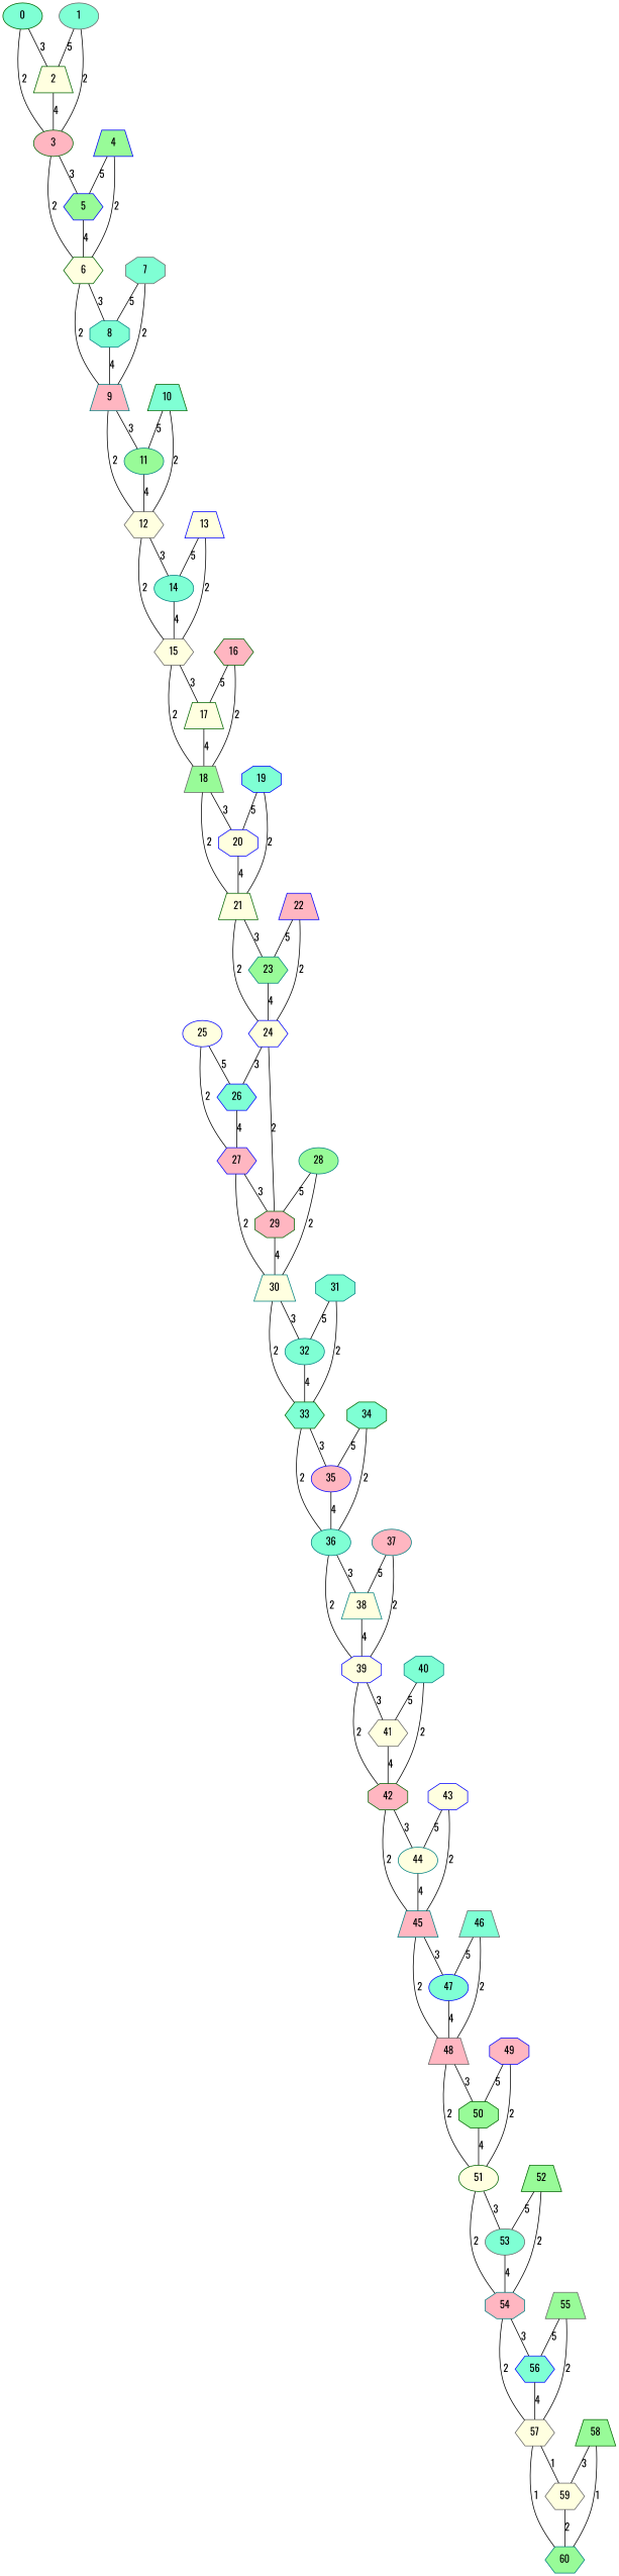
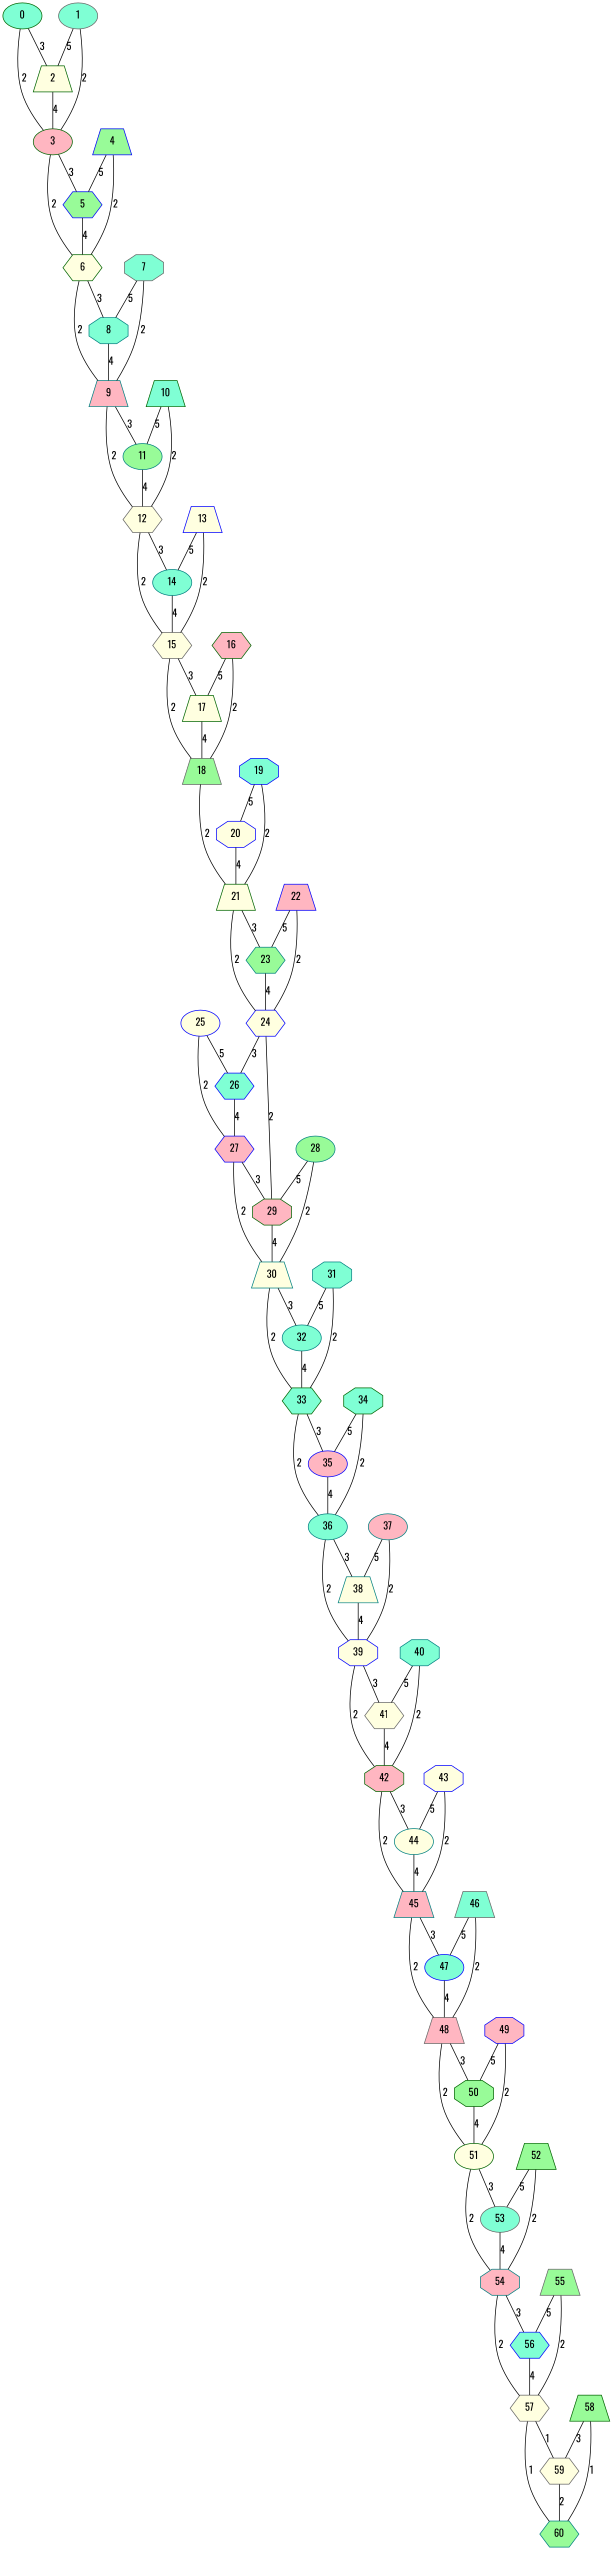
  graph {
    fontname=Oswald
    node [color=teal fillcolor=lightyellow fontname=Oswald shape=trapezium style=filled]
    edge [fontname=Oswald]
    0 [color=darkgreen fillcolor=aquamarine shape=ellipse]
    2 [color=darkgreen]
    3 [color=darkgreen fillcolor=lightpink shape=ellipse]
    5 [color=blue fillcolor=palegreen shape=hexagon]
    6 [color=darkgreen shape=hexagon]
    8 [fillcolor=aquamarine shape=octagon]
    9 [fillcolor=lightpink]
    1 [color=gray40 fillcolor=aquamarine shape=ellipse]
    11 [fillcolor=palegreen shape=ellipse]
    12 [color=gray40 shape=hexagon]
    4 [color=blue fillcolor=palegreen]
    14 [fillcolor=aquamarine shape=ellipse]
    15 [color=gray40 shape=hexagon]
    7 [color=gray40 fillcolor=aquamarine shape=octagon]
    17 [color=darkgreen]
    18 [color=gray40 fillcolor=palegreen]
    10 [color=darkgreen fillcolor=aquamarine]
    20 [color=blue shape=octagon]
    21 [color=darkgreen]
    13 [color=blue]
    23 [fillcolor=palegreen shape=hexagon]
    24 [color=blue shape=hexagon]
    16 [color=darkgreen fillcolor=lightpink shape=hexagon]
    26 [color=blue fillcolor=aquamarine shape=hexagon]
    29 [color=darkgreen fillcolor=lightpink shape=octagon]
    19 [color=blue fillcolor=aquamarine shape=octagon]
    27 [color=blue fillcolor=lightpink shape=hexagon]
    30
    22 [color=blue fillcolor=lightpink]
    32 [fillcolor=aquamarine shape=ellipse]
    33 [color=darkgreen fillcolor=aquamarine shape=hexagon]
    25 [color=blue shape=ellipse]
    35 [color=blue fillcolor=lightpink shape=ellipse]
    36 [fillcolor=aquamarine shape=ellipse]
    28 [fillcolor=palegreen shape=ellipse]
    38
    39 [color=blue shape=octagon]
    31 [fillcolor=aquamarine shape=octagon]
    41 [color=gray40 shape=hexagon]
    42 [color=darkgreen fillcolor=lightpink shape=octagon]
    34 [color=darkgreen fillcolor=aquamarine shape=octagon]
    44 [shape=ellipse]
    45 [fillcolor=lightpink]
    37 [fillcolor=lightpink shape=ellipse]
    47 [color=blue fillcolor=aquamarine shape=ellipse]
    48 [color=gray40 fillcolor=lightpink]
    40 [fillcolor=aquamarine shape=octagon]
    50 [color=darkgreen fillcolor=palegreen shape=octagon]
    51 [color=darkgreen shape=ellipse]
    43 [color=blue shape=octagon]
    53 [color=gray40 fillcolor=aquamarine shape=ellipse]
    54 [fillcolor=lightpink shape=octagon]
    46 [color=gray40 fillcolor=aquamarine]
    56 [color=blue fillcolor=aquamarine shape=hexagon]
    57 [color=gray40 shape=hexagon]
    49 [color=blue fillcolor=lightpink shape=octagon]
    59 [color=gray40 shape=hexagon]
    60 [fillcolor=palegreen shape=hexagon]
    52 [color=darkgreen fillcolor=palegreen]
    55 [color=gray40 fillcolor=palegreen]
    58 [color=darkgreen fillcolor=palegreen]
    0 -- 2 [label=3]
    0 -- 3 [label=2]
    2 -- 3 [label=4]
    3 -- 5 [label=3]
    3 -- 6 [label=2]
    5 -- 6 [label=4]
    6 -- 8 [label=3]
    6 -- 9 [label=2]
    8 -- 9 [label=4]
    9 -- 11 [label=3]
    9 -- 12 [label=2]
    1 -- 2 [label=5]
    1 -- 3 [label=2]
    11 -- 12 [label=4]
    12 -- 14 [label=3]
    12 -- 15 [label=2]
    4 -- 5 [label=5]
    4 -- 6 [label=2]
    14 -- 15 [label=4]
    15 -- 17 [label=3]
    15 -- 18 [label=2]
    7 -- 8 [label=5]
    7 -- 9 [label=2]
    17 -- 18 [label=4]
-   18 -- 20 [label=3]
    18 -- 21 [label=2]
    10 -- 11 [label=5]
    10 -- 12 [label=2]
    20 -- 21 [label=4]
    21 -- 23 [label=3]
    21 -- 24 [label=2]
    13 -- 14 [label=5]
    13 -- 15 [label=2]
    23 -- 24 [label=4]
    24 -- 26 [label=3]
    24 -- 29 [label=2]
    16 -- 17 [label=5]
    16 -- 18 [label=2]
    26 -- 27 [label=4]
    29 -- 30 [label=4]
    19 -- 20 [label=5]
    19 -- 21 [label=2]
    27 -- 29 [label=3]
    27 -- 30 [label=2]
    30 -- 32 [label=3]
    30 -- 33 [label=2]
    22 -- 23 [label=5]
    22 -- 24 [label=2]
    32 -- 33 [label=4]
    33 -- 35 [label=3]
    33 -- 36 [label=2]
    25 -- 26 [label=5]
    25 -- 27 [label=2]
    35 -- 36 [label=4]
    36 -- 38 [label=3]
    36 -- 39 [label=2]
    28 -- 29 [label=5]
    28 -- 30 [label=2]
    38 -- 39 [label=4]
    39 -- 41 [label=3]
    39 -- 42 [label=2]
    31 -- 32 [label=5]
    31 -- 33 [label=2]
    41 -- 42 [label=4]
    42 -- 44 [label=3]
    42 -- 45 [label=2]
    34 -- 35 [label=5]
    34 -- 36 [label=2]
    44 -- 45 [label=4]
    45 -- 47 [label=3]
    45 -- 48 [label=2]
    37 -- 38 [label=5]
    37 -- 39 [label=2]
    47 -- 48 [label=4]
    48 -- 50 [label=3]
    48 -- 51 [label=2]
    40 -- 41 [label=5]
    40 -- 42 [label=2]
    50 -- 51 [label=4]
    51 -- 53 [label=3]
    51 -- 54 [label=2]
    43 -- 44 [label=5]
    43 -- 45 [label=2]
    53 -- 54 [label=4]
    54 -- 56 [label=3]
    54 -- 57 [label=2]
    46 -- 47 [label=5]
    46 -- 48 [label=2]
    56 -- 57 [label=4]
    57 -- 59 [label=1]
    57 -- 60 [label=1]
    49 -- 50 [label=5]
    49 -- 51 [label=2]
    59 -- 60 [label=2]
    52 -- 53 [label=5]
    52 -- 54 [label=2]
    55 -- 56 [label=5]
    55 -- 57 [label=2]
    58 -- 59 [label=3]
    58 -- 60 [label=1]
  }
